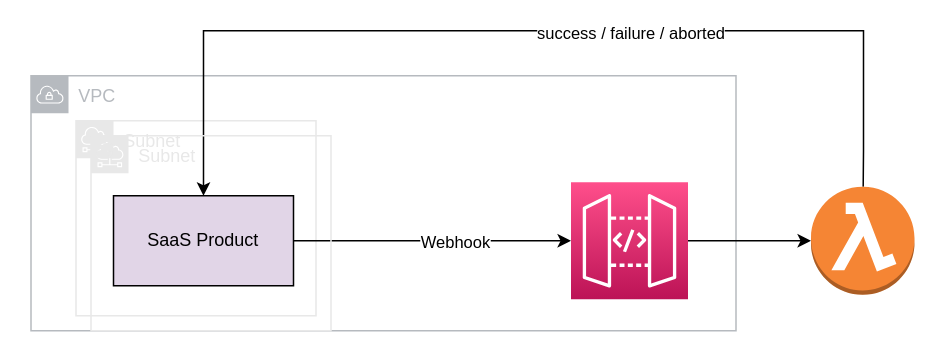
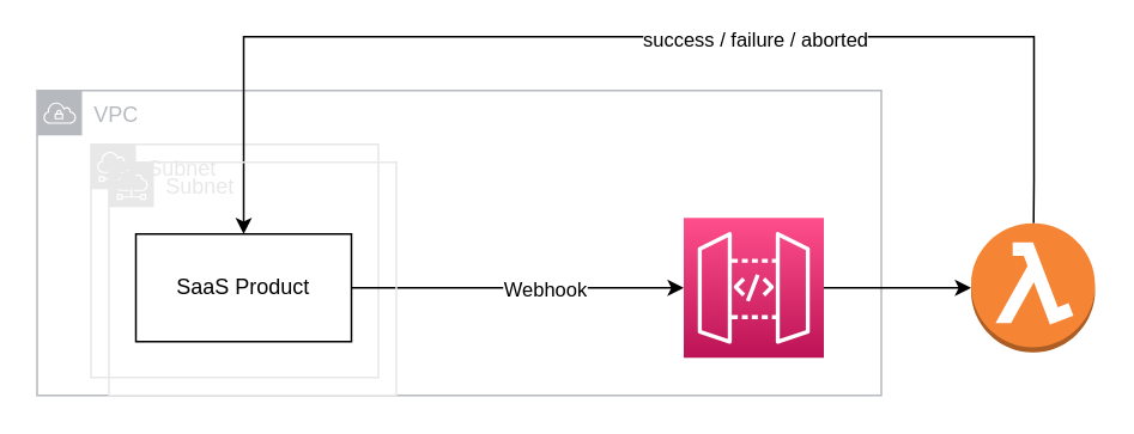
  <mxCell id="0" />
  <mxCell id="1" parent="0" />
  <mxCell id="2" value="VPC" style="sketch=0;outlineConnect=0;gradientColor=none;html=1;whiteSpace=wrap;fontSize=12;fontStyle=0;shape=mxgraph.aws4.group;grIcon=mxgraph.aws4.group_vpc;strokeColor=#B6BABF;fillColor=none;verticalAlign=top;align=left;spacingLeft=30;fontColor=#B6BABF;dashed=0;" parent="1" vertex="1"><mxGeometry x="20" y="50" width="470" height="170" as="geometry" /></mxCell>
  <mxCell id="3" value="Subnet" style="sketch=0;outlineConnect=0;gradientColor=none;html=1;whiteSpace=wrap;fontSize=12;fontStyle=0;shape=mxgraph.aws4.group;grIcon=mxgraph.aws4.group_subnet;strokeColor=#E8E8E8;fillColor=none;verticalAlign=top;align=left;spacingLeft=30;fontColor=#E8E8E8;dashed=0;" parent="1" vertex="1"><mxGeometry x="50" y="80" width="160" height="130" as="geometry" /></mxCell>
  <mxCell id="4" style="edgeStyle=none;html=1;" parent="1" source="6" target="8" edge="1"><mxGeometry relative="1" as="geometry" /></mxCell>
  <mxCell id="5" value="Webhook" style="edgeLabel;html=1;align=center;verticalAlign=middle;resizable=0;points=[];" parent="4" vertex="1" connectable="0"><mxGeometry x="0.152" relative="1" as="geometry"><mxPoint as="offset" /></mxGeometry></mxCell>
- <mxCell id="6" value="SaaS Product" style="rounded=0;whiteSpace=wrap;html=1;fillColor=#e1d5e7;" parent="1" vertex="1"><mxGeometry x="75" y="130" width="120" height="60" as="geometry" /></mxCell>
+ <mxCell id="6" value="SaaS Product" style="rounded=0;whiteSpace=wrap;html=1;" parent="1" vertex="1"><mxGeometry x="75" y="130" width="120" height="60" as="geometry" /></mxCell>
  <mxCell id="7" style="edgeStyle=none;html=1;entryX=0;entryY=0.5;entryDx=0;entryDy=0;entryPerimeter=0;" parent="1" source="8" target="11" edge="1"><mxGeometry relative="1" as="geometry" /></mxCell>
  <mxCell id="8" value="" style="sketch=0;points=[[0,0,0],[0.25,0,0],[0.5,0,0],[0.75,0,0],[1,0,0],[0,1,0],[0.25,1,0],[0.5,1,0],[0.75,1,0],[1,1,0],[0,0.25,0],[0,0.5,0],[0,0.75,0],[1,0.25,0],[1,0.5,0],[1,0.75,0]];outlineConnect=0;fontColor=#232F3E;gradientColor=#FF4F8B;gradientDirection=north;fillColor=#BC1356;strokeColor=#ffffff;dashed=0;verticalLabelPosition=bottom;verticalAlign=top;align=center;html=1;fontSize=12;fontStyle=0;aspect=fixed;shape=mxgraph.aws4.resourceIcon;resIcon=mxgraph.aws4.api_gateway;" parent="1" vertex="1"><mxGeometry x="380" y="121" width="78" height="78" as="geometry" /></mxCell>
  <mxCell id="9" style="edgeStyle=none;html=1;rounded=0;" parent="1" source="11" target="6" edge="1"><mxGeometry relative="1" as="geometry"><Array as="points"><mxPoint x="575" y="100" /><mxPoint x="575" y="20" /><mxPoint x="135" y="20" /></Array></mxGeometry></mxCell>
  <mxCell id="10" value="success / failure / aborted" style="edgeLabel;html=1;align=center;verticalAlign=middle;resizable=0;points=[];" parent="9" vertex="1" connectable="0"><mxGeometry x="-0.52" y="1" relative="1" as="geometry"><mxPoint x="-103" as="offset" /></mxGeometry></mxCell>
  <mxCell id="11" value="" style="outlineConnect=0;dashed=0;verticalLabelPosition=bottom;verticalAlign=top;align=center;html=1;shape=mxgraph.aws3.lambda_function;fillColor=#F58534;gradientColor=none;" parent="1" vertex="1"><mxGeometry x="540" y="124" width="69" height="72" as="geometry" /></mxCell>
  <mxCell id="12" style="edgeStyle=none;html=1;" edge="1" parent="1"><mxGeometry relative="1" as="geometry"><mxPoint x="390" y="170" as="targetPoint" /></mxGeometry></mxCell>
  <mxCell id="13" value="Webhook" style="edgeLabel;html=1;align=center;verticalAlign=middle;resizable=0;points=[];" vertex="1" connectable="0" parent="12"><mxGeometry x="0.152" relative="1" as="geometry"><mxPoint as="offset" /></mxGeometry></mxCell>
  <mxCell id="14" style="edgeStyle=none;html=1;entryX=0;entryY=0.5;entryDx=0;entryDy=0;entryPerimeter=0;" edge="1" parent="1"><mxGeometry relative="1" as="geometry"><mxPoint x="550" y="170" as="targetPoint" /></mxGeometry></mxCell>
  <mxCell id="15" style="edgeStyle=none;html=1;rounded=0;" edge="1" parent="1"><mxGeometry relative="1" as="geometry"><Array as="points"><mxPoint x="585" y="110" /><mxPoint x="585" y="30" /><mxPoint x="145" y="30" /></Array><mxPoint x="584.8" y="134" as="sourcePoint" /></mxGeometry></mxCell>
  <mxCell id="16" value="success / failure / aborted" style="edgeLabel;html=1;align=center;verticalAlign=middle;resizable=0;points=[];" vertex="1" connectable="0" parent="15"><mxGeometry x="-0.52" y="1" relative="1" as="geometry"><mxPoint x="-103" as="offset" /></mxGeometry></mxCell>
  <mxCell id="17" value="Subnet" style="sketch=0;outlineConnect=0;gradientColor=none;html=1;whiteSpace=wrap;fontSize=12;fontStyle=0;shape=mxgraph.aws4.group;grIcon=mxgraph.aws4.group_subnet;strokeColor=#E8E8E8;fillColor=none;verticalAlign=top;align=left;spacingLeft=30;fontColor=#E8E8E8;dashed=0;" vertex="1" parent="1"><mxGeometry x="60" y="90" width="160" height="130" as="geometry" /></mxCell>
